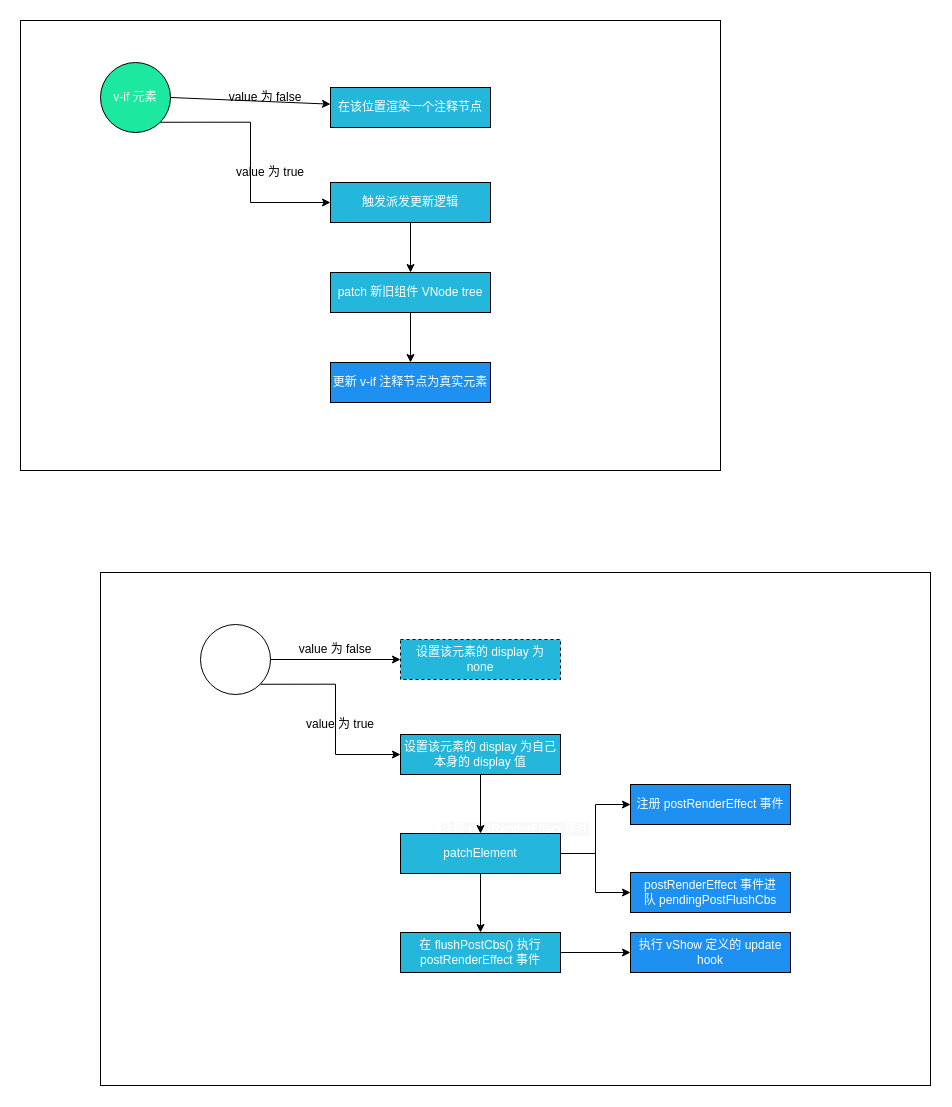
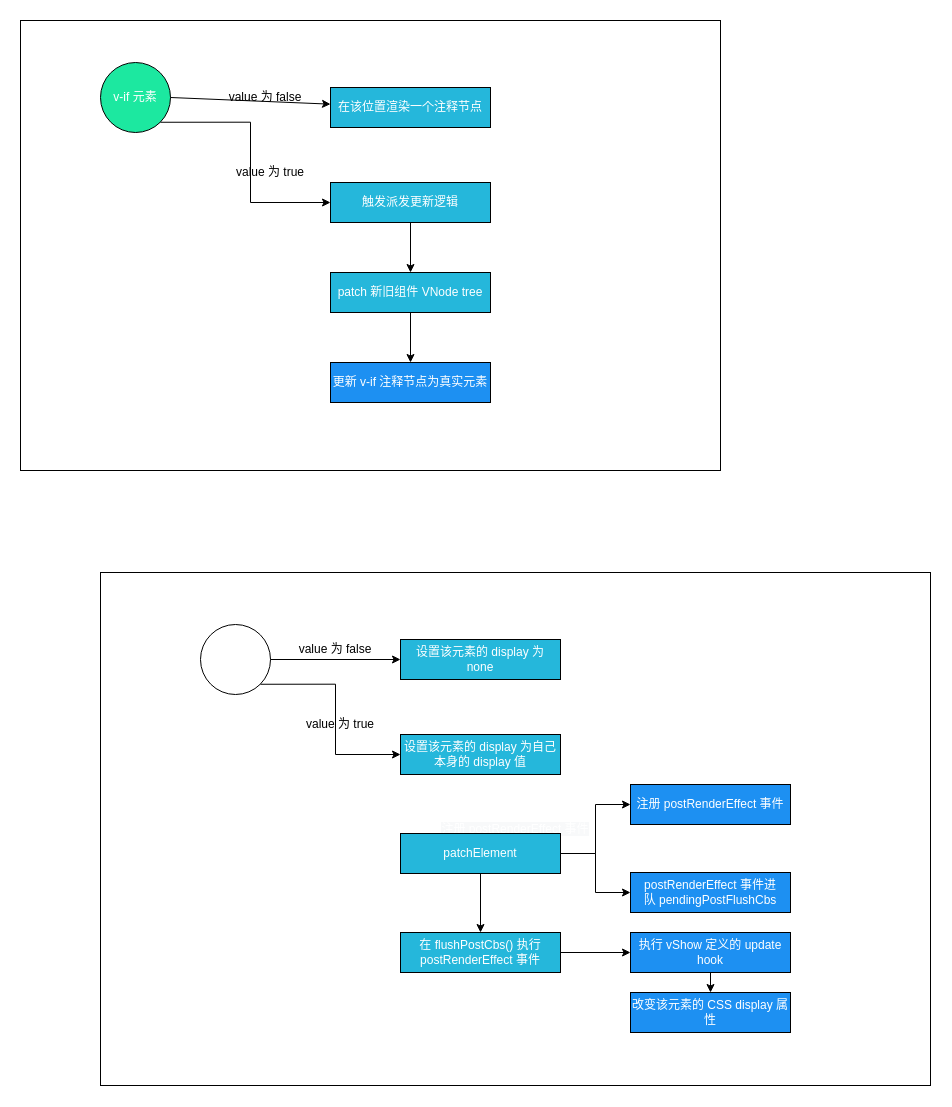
  <mxCell id="0" />
  <mxCell id="1" parent="0" />
  <mxCell id="2" value="" style="rounded=0;whiteSpace=wrap;html=1;" vertex="1" parent="1"><mxGeometry x="20" y="20" width="700" height="450" as="geometry" /></mxCell>
  <mxCell id="3" style="edgeStyle=orthogonalEdgeStyle;rounded=0;orthogonalLoop=1;jettySize=auto;html=1;exitX=1;exitY=1;exitDx=0;exitDy=0;entryX=0;entryY=0.5;entryDx=0;entryDy=0;" edge="1" parent="1" source="4" target="9"><mxGeometry relative="1" as="geometry" /></mxCell>
  <mxCell id="4" value="&lt;font color=&quot;#ffffff&quot;&gt;v-if 元素&lt;/font&gt;" style="ellipse;whiteSpace=wrap;html=1;aspect=fixed;fillColor=#1CE8A0;" vertex="1" parent="1"><mxGeometry x="100" y="62" width="70" height="70" as="geometry" /></mxCell>
  <mxCell id="5" value="&lt;font color=&quot;#ffffff&quot;&gt;在该位置渲染一个注释节点&lt;/font&gt;" style="rounded=0;whiteSpace=wrap;html=1;fillColor=#25B7DB;" vertex="1" parent="1"><mxGeometry x="330" y="87" width="160" height="40" as="geometry" /></mxCell>
  <mxCell id="6" value="" style="endArrow=classic;html=1;exitX=1;exitY=0.5;exitDx=0;exitDy=0;" edge="1" parent="1" source="4" target="5"><mxGeometry width="50" height="50" relative="1" as="geometry"><mxPoint x="240" y="137" as="sourcePoint" /><mxPoint x="290" y="87" as="targetPoint" /></mxGeometry></mxCell>
  <mxCell id="7" value="value 为 false" style="text;html=1;strokeColor=none;fillColor=none;align=center;verticalAlign=middle;whiteSpace=wrap;rounded=0;" vertex="1" parent="1"><mxGeometry x="220" y="92" width="90" height="10" as="geometry" /></mxCell>
  <mxCell id="8" style="edgeStyle=orthogonalEdgeStyle;rounded=0;orthogonalLoop=1;jettySize=auto;html=1;exitX=0.5;exitY=1;exitDx=0;exitDy=0;entryX=0.5;entryY=0;entryDx=0;entryDy=0;" edge="1" parent="1" source="9" target="12"><mxGeometry relative="1" as="geometry" /></mxCell>
  <mxCell id="9" value="&lt;font color=&quot;#ffffff&quot;&gt;触发派发更新逻辑&lt;/font&gt;" style="rounded=0;whiteSpace=wrap;html=1;fillColor=#25B7DB;" vertex="1" parent="1"><mxGeometry x="330" y="182" width="160" height="40" as="geometry" /></mxCell>
  <mxCell id="10" value="value 为 true" style="text;html=1;strokeColor=none;fillColor=none;align=center;verticalAlign=middle;whiteSpace=wrap;rounded=0;" vertex="1" parent="1"><mxGeometry x="230" y="162" width="80" height="20" as="geometry" /></mxCell>
  <mxCell id="11" style="edgeStyle=orthogonalEdgeStyle;rounded=0;orthogonalLoop=1;jettySize=auto;html=1;exitX=0.5;exitY=1;exitDx=0;exitDy=0;entryX=0.5;entryY=0;entryDx=0;entryDy=0;" edge="1" parent="1" source="12" target="13"><mxGeometry relative="1" as="geometry" /></mxCell>
  <mxCell id="12" value="&lt;font color=&quot;#ffffff&quot;&gt;patch 新旧组件 VNode tree&lt;/font&gt;" style="rounded=0;whiteSpace=wrap;html=1;fillColor=#25B7DB;" vertex="1" parent="1"><mxGeometry x="330" y="272" width="160" height="40" as="geometry" /></mxCell>
  <mxCell id="13" value="&lt;font color=&quot;#ffffff&quot;&gt;更新 v-if 注释节点为真实元素&lt;/font&gt;" style="rounded=0;whiteSpace=wrap;html=1;fillColor=#1d90f2;" vertex="1" parent="1"><mxGeometry x="330" y="362" width="160" height="40" as="geometry" /></mxCell>
  <mxCell id="14" value="&lt;meta charset=&quot;utf-8&quot;&gt;&lt;span style=&quot;color: rgb(255, 255, 255); font-family: helvetica; font-size: 12px; font-style: normal; font-weight: 400; letter-spacing: normal; text-align: center; text-indent: 0px; text-transform: none; word-spacing: 0px; background-color: rgb(248, 249, 250); display: inline; float: none;&quot;&gt;注册 postRenderEffect 事件&lt;/span&gt;" style="rounded=0;whiteSpace=wrap;html=1;" vertex="1" parent="1"><mxGeometry x="100" y="572" width="830" height="513" as="geometry" /></mxCell>
  <mxCell id="15" style="edgeStyle=orthogonalEdgeStyle;rounded=0;orthogonalLoop=1;jettySize=auto;html=1;exitX=1;exitY=1;exitDx=0;exitDy=0;entryX=0;entryY=0.5;entryDx=0;entryDy=0;" edge="1" parent="1" source="16" target="21"><mxGeometry relative="1" as="geometry" /></mxCell>
  <mxCell id="16" value="&lt;font color=&quot;#ffffff&quot;&gt;v-show 元素&lt;/font&gt;" style="ellipse;whiteSpace=wrap;html=1;aspect=fixed;fillColor=#ffffff;" vertex="1" parent="1"><mxGeometry x="200" y="624" width="70" height="70" as="geometry" /></mxCell>
- <mxCell id="17" value="&lt;font color=&quot;#ffffff&quot;&gt;设置该元素的 display 为 none&lt;/font&gt;" style="rounded=0;whiteSpace=wrap;html=1;fillColor=#25B7DB;dashed=1;" vertex="1" parent="1"><mxGeometry x="400" y="639" width="160" height="40" as="geometry" /></mxCell>
+ <mxCell id="17" value="&lt;font color=&quot;#ffffff&quot;&gt;设置该元素的 display 为 none&lt;/font&gt;" style="rounded=0;whiteSpace=wrap;html=1;fillColor=#25B7DB;" vertex="1" parent="1"><mxGeometry x="400" y="639" width="160" height="40" as="geometry" /></mxCell>
  <mxCell id="18" value="" style="endArrow=classic;html=1;exitX=1;exitY=0.5;exitDx=0;exitDy=0;" edge="1" parent="1" source="16" target="17"><mxGeometry width="50" height="50" relative="1" as="geometry"><mxPoint x="310" y="689" as="sourcePoint" /><mxPoint x="360" y="639" as="targetPoint" /></mxGeometry></mxCell>
  <mxCell id="19" value="value 为 false" style="text;html=1;strokeColor=none;fillColor=none;align=center;verticalAlign=middle;whiteSpace=wrap;rounded=0;" vertex="1" parent="1"><mxGeometry x="290" y="644" width="90" height="10" as="geometry" /></mxCell>
- <mxCell id="20" style="edgeStyle=orthogonalEdgeStyle;rounded=0;orthogonalLoop=1;jettySize=auto;html=1;exitX=0.5;exitY=1;exitDx=0;exitDy=0;entryX=0.5;entryY=0;entryDx=0;entryDy=0;" edge="1" parent="1" source="21" target="26"><mxGeometry relative="1" as="geometry" /></mxCell>
  <mxCell id="21" value="&lt;font color=&quot;#ffffff&quot;&gt;设置该元素的 display 为自己本身的 display 值&lt;/font&gt;" style="rounded=0;whiteSpace=wrap;html=1;fillColor=#25B7DB;" vertex="1" parent="1"><mxGeometry x="400" y="734" width="160" height="40" as="geometry" /></mxCell>
  <mxCell id="22" value="value 为 true" style="text;html=1;strokeColor=none;fillColor=none;align=center;verticalAlign=middle;whiteSpace=wrap;rounded=0;" vertex="1" parent="1"><mxGeometry x="300" y="714" width="80" height="20" as="geometry" /></mxCell>
  <mxCell id="23" style="edgeStyle=orthogonalEdgeStyle;rounded=0;orthogonalLoop=1;jettySize=auto;html=1;exitX=0.5;exitY=1;exitDx=0;exitDy=0;entryX=0.5;entryY=0;entryDx=0;entryDy=0;" edge="1" parent="1" source="26" target="28"><mxGeometry relative="1" as="geometry" /></mxCell>
  <mxCell id="24" style="edgeStyle=orthogonalEdgeStyle;rounded=0;orthogonalLoop=1;jettySize=auto;html=1;exitX=1;exitY=0.5;exitDx=0;exitDy=0;entryX=0;entryY=0.5;entryDx=0;entryDy=0;" edge="1" parent="1" source="26" target="29"><mxGeometry relative="1" as="geometry" /></mxCell>
  <mxCell id="25" style="edgeStyle=orthogonalEdgeStyle;rounded=0;orthogonalLoop=1;jettySize=auto;html=1;exitX=1;exitY=0.5;exitDx=0;exitDy=0;entryX=0;entryY=0.5;entryDx=0;entryDy=0;" edge="1" parent="1" source="26" target="30"><mxGeometry relative="1" as="geometry" /></mxCell>
  <mxCell id="26" value="&lt;font color=&quot;#ffffff&quot;&gt;patchElement&lt;/font&gt;" style="rounded=0;whiteSpace=wrap;html=1;fillColor=#25B7DB;" vertex="1" parent="1"><mxGeometry x="400" y="833" width="160" height="40" as="geometry" /></mxCell>
  <mxCell id="27" style="edgeStyle=orthogonalEdgeStyle;rounded=0;orthogonalLoop=1;jettySize=auto;html=1;exitX=1;exitY=0.5;exitDx=0;exitDy=0;entryX=0;entryY=0.5;entryDx=0;entryDy=0;" edge="1" parent="1" source="28" target="32"><mxGeometry relative="1" as="geometry" /></mxCell>
  <mxCell id="28" value="&lt;font color=&quot;#ffffff&quot;&gt;在 flushPostCbs() 执行 postRenderEffect 事件&lt;/font&gt;" style="rounded=0;whiteSpace=wrap;html=1;fillColor=#25B7DB;" vertex="1" parent="1"><mxGeometry x="400" y="932" width="160" height="40" as="geometry" /></mxCell>
  <mxCell id="29" value="&lt;font color=&quot;#ffffff&quot;&gt;注册 postRenderEffect 事件&lt;/font&gt;" style="rounded=0;whiteSpace=wrap;html=1;fillColor=#1D90F2;" vertex="1" parent="1"><mxGeometry x="630" y="784" width="160" height="40" as="geometry" /></mxCell>
  <mxCell id="30" value="&lt;font color=&quot;#ffffff&quot;&gt;postRenderEffect 事件进队&amp;nbsp;pendingPostFlushCbs&lt;/font&gt;" style="rounded=0;whiteSpace=wrap;html=1;fillColor=#1D90F2;" vertex="1" parent="1"><mxGeometry x="630" y="872" width="160" height="40" as="geometry" /></mxCell>
+ <mxCell id="31" style="edgeStyle=orthogonalEdgeStyle;rounded=0;orthogonalLoop=1;jettySize=auto;html=1;exitX=0.5;exitY=1;exitDx=0;exitDy=0;entryX=0.5;entryY=0;entryDx=0;entryDy=0;" edge="1" parent="1" source="32" target="33"><mxGeometry relative="1" as="geometry" /></mxCell>
  <mxCell id="32" value="&lt;font color=&quot;#ffffff&quot;&gt;执行 vShow 定义的 update hook&lt;/font&gt;" style="rounded=0;whiteSpace=wrap;html=1;fillColor=#1D90F2;" vertex="1" parent="1"><mxGeometry x="630" y="932" width="160" height="40" as="geometry" /></mxCell>
+ <mxCell id="33" value="&lt;font color=&quot;#ffffff&quot;&gt;改变该元素的 CSS display 属性&lt;/font&gt;" style="rounded=0;whiteSpace=wrap;html=1;fillColor=#1D90F2;" vertex="1" parent="1"><mxGeometry x="630" y="992" width="160" height="40" as="geometry" /></mxCell>
